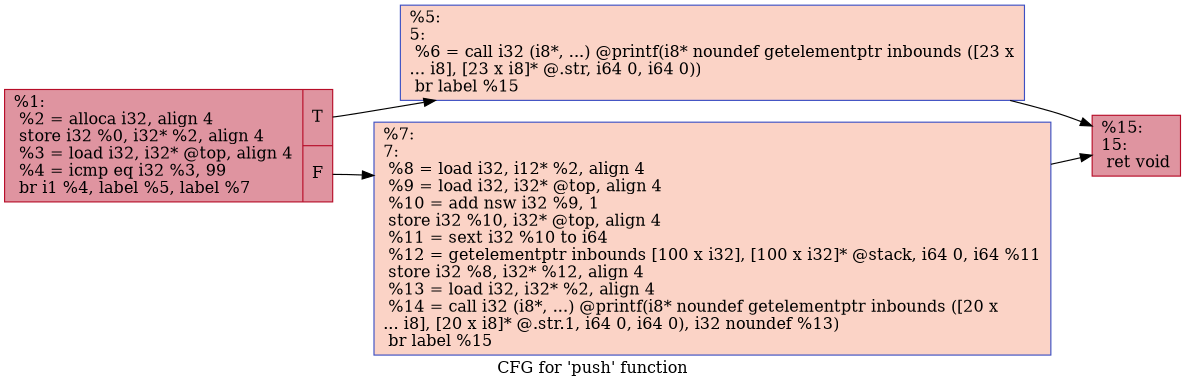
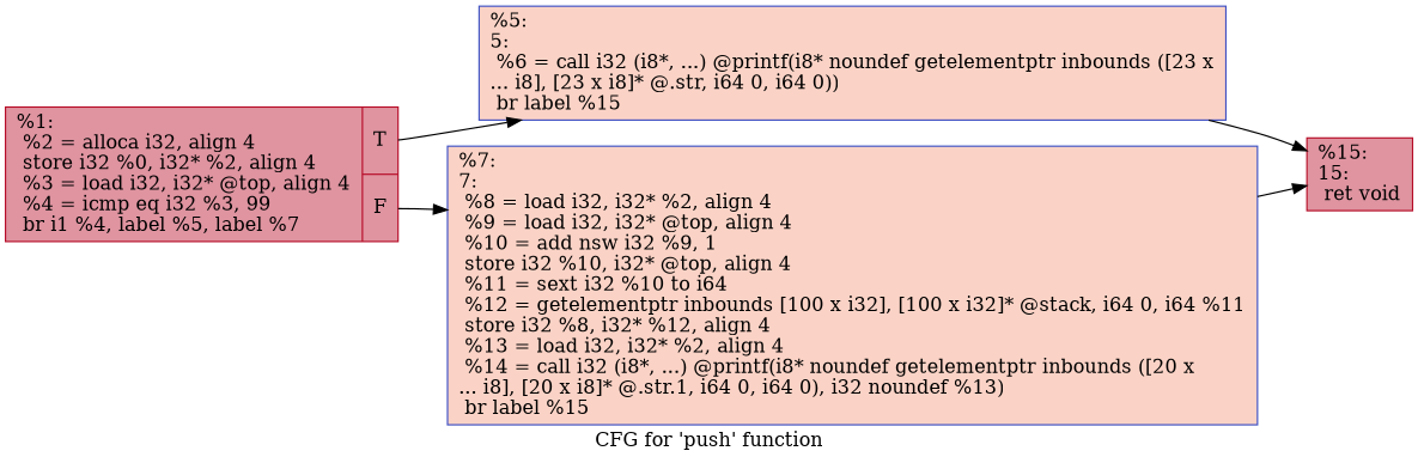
  digraph {
    label="CFG for 'push' function"
    rankdir=LR
    node [color="#b70d28ff" fillcolor="#b70d2870" shape=record style=filled]
    n1 [label="{%1:\l  %2 = alloca i32, align 4\l  store i32 %0, i32* %2, align 4\l  %3 = load i32, i32* @top, align 4\l  %4 = icmp eq i32 %3, 99\l  br i1 %4, label %5, label %7\l|{<s0>T|<s1>F}}"]
    n2 [color="#3d50c3ff" fillcolor="#f59c7d70" label="{%5:\l5:                                                \l  %6 = call i32 (i8*, ...) @printf(i8* noundef getelementptr inbounds ([23 x\l... i8], [23 x i8]* @.str, i64 0, i64 0))\l  br label %15\l}"]
-   n3 [color="#3d50c3ff" fillcolor="#f59c7d70" label="{%7:\l7:                                                \l  %8 = load i32, i12* %2, align 4\l  %9 = load i32, i32* @top, align 4\l  %10 = add nsw i32 %9, 1\l  store i32 %10, i32* @top, align 4\l  %11 = sext i32 %10 to i64\l  %12 = getelementptr inbounds [100 x i32], [100 x i32]* @stack, i64 0, i64 %11\l  store i32 %8, i32* %12, align 4\l  %13 = load i32, i32* %2, align 4\l  %14 = call i32 (i8*, ...) @printf(i8* noundef getelementptr inbounds ([20 x\l... i8], [20 x i8]* @.str.1, i64 0, i64 0), i32 noundef %13)\l  br label %15\l}"]
+   n3 [color="#3d50c3ff" fillcolor="#f59c7d70" label="{%7:\l7:                                                \l  %8 = load i32, i32* %2, align 4\l  %9 = load i32, i32* @top, align 4\l  %10 = add nsw i32 %9, 1\l  store i32 %10, i32* @top, align 4\l  %11 = sext i32 %10 to i64\l  %12 = getelementptr inbounds [100 x i32], [100 x i32]* @stack, i64 0, i64 %11\l  store i32 %8, i32* %12, align 4\l  %13 = load i32, i32* %2, align 4\l  %14 = call i32 (i8*, ...) @printf(i8* noundef getelementptr inbounds ([20 x\l... i8], [20 x i8]* @.str.1, i64 0, i64 0), i32 noundef %13)\l  br label %15\l}"]
    n4 [label="{%15:\l15:                                               \l  ret void\l}"]
    n1 -> n2 [tailport=s0]
    n1 -> n3 [tailport=s1]
    n2 -> n4
    n3 -> n4
  }
